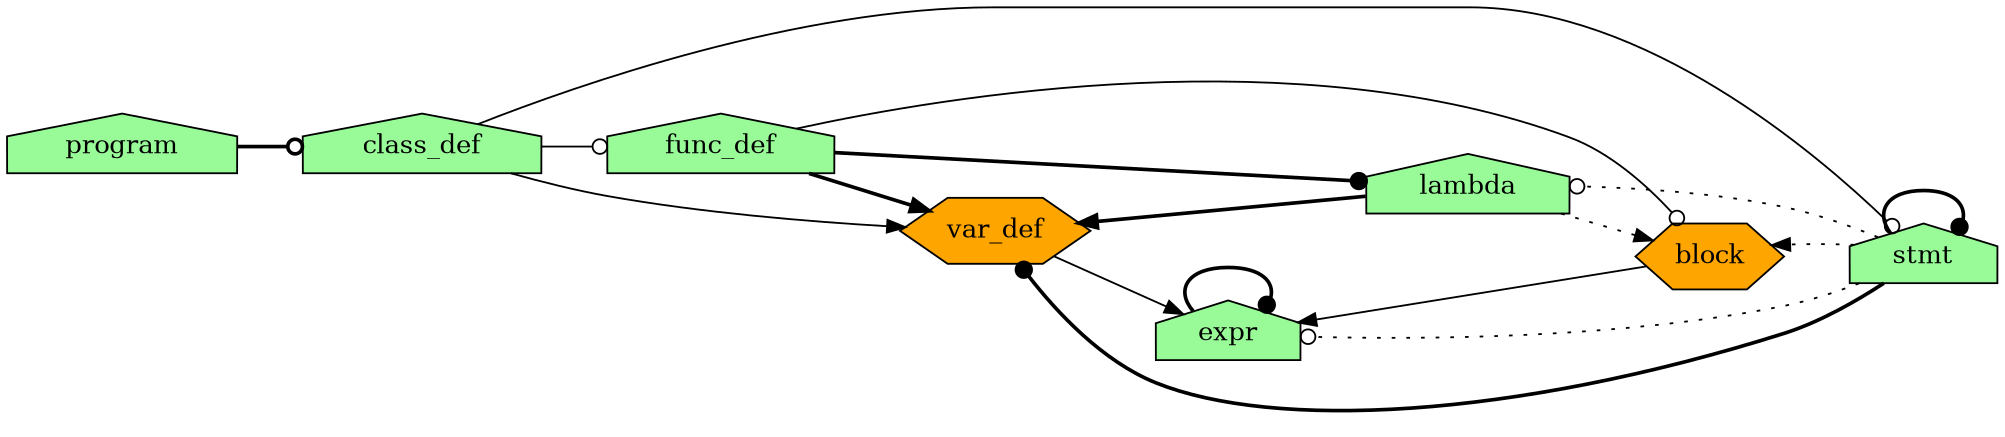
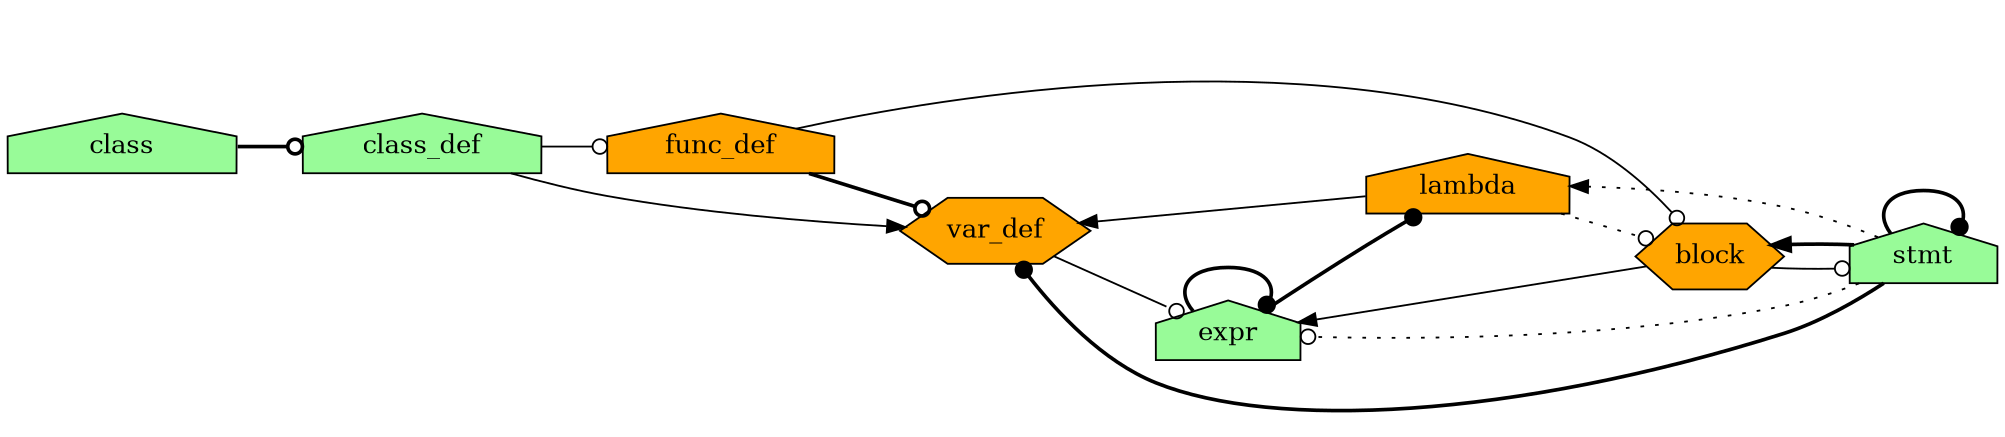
  digraph {
    rankdir=LR
    node [fillcolor=palegreen shape=house style=filled]
    edge [arrowhead=odot style=bold]
-   program
+   program [label=class]
    class_def
-   func_def
+   func_def [fillcolor=orange]
    var_def [fillcolor=orange shape=hexagon]
    block [fillcolor=orange shape=hexagon]
    expr
    stmt
-   lambda
+   lambda [fillcolor=orange]
    program -> class_def
    class_def -> func_def [style=solid]
    class_def -> var_def [arrowhead=normal style=solid]
-   func_def -> var_def [arrowhead=normal]
+   func_def -> var_def
    func_def -> block [style=solid]
-   var_def -> expr [arrowhead=normal style=solid]
+   var_def -> expr [style=solid]
    block -> expr [arrowhead=normal style=solid]
-   class_def -> stmt [style=solid]
+   block -> stmt [style=solid]
    expr -> expr [arrowhead=dot]
-   func_def -> lambda [arrowhead=dot]
+   expr -> lambda [arrowhead=dot]
    stmt -> var_def [arrowhead=dot]
-   stmt -> block [arrowhead=normal style=dotted]
+   stmt -> block [arrowhead=normal]
    stmt -> expr [style=dotted]
    stmt -> stmt [arrowhead=dot]
-   stmt -> lambda [style=dotted]
-   lambda -> var_def [arrowhead=normal]
-   lambda -> block [arrowhead=normal style=dotted]
+   stmt -> lambda [arrowhead=normal style=dotted]
+   lambda -> var_def [arrowhead=normal style=solid]
+   lambda -> block [style=dotted]
  }
